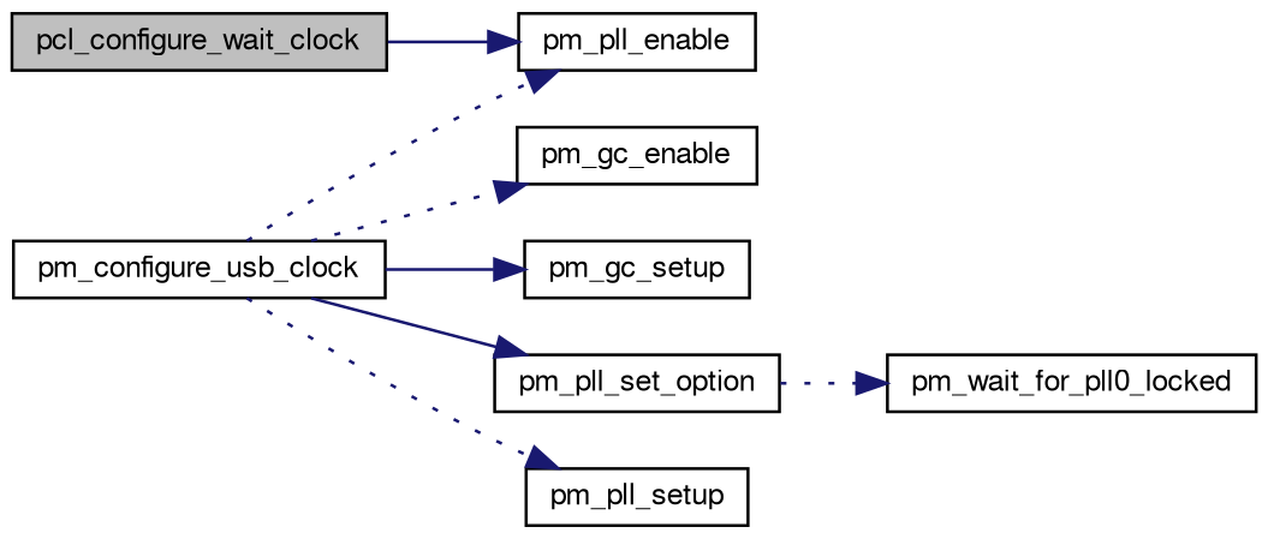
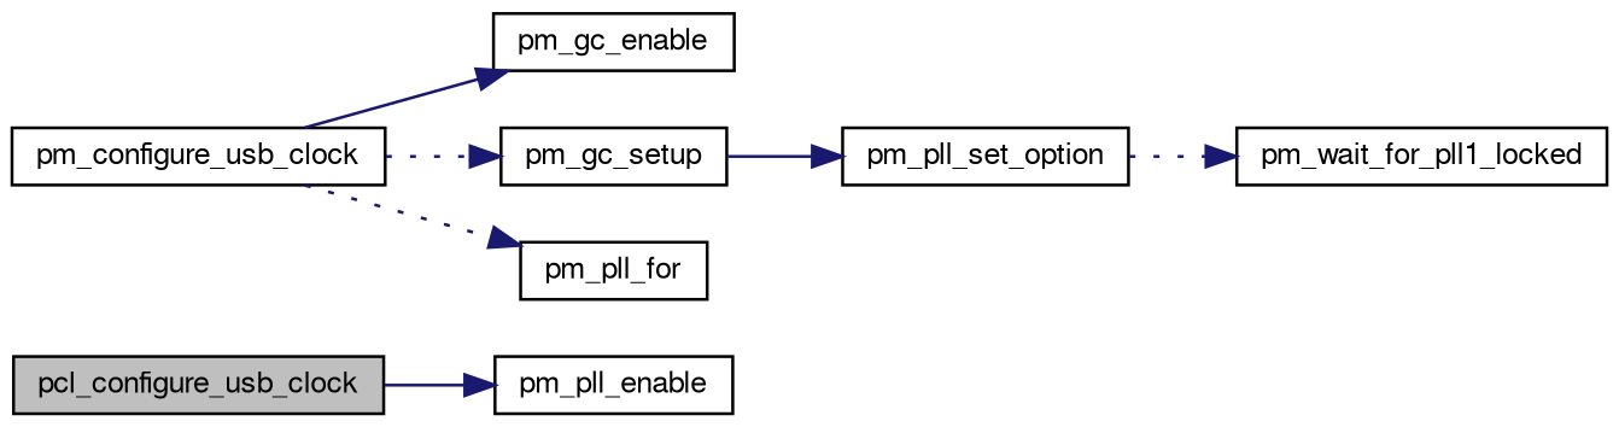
  digraph {
    rankdir=LR
    node [color=black fillcolor=white fontname=FreeSans fontsize=10 shape=record style=filled]
    edge [color=midnightblue fontname=FreeSans fontsize=10 labelfontname=FreeSans labelfontsize=10 style=dotted]
-   n1 [fillcolor=grey75 fontcolor=black height=0.2 label=pcl_configure_wait_clock width=0.4]
+   n1 [fillcolor=grey75 fontcolor=black height=0.2 label=pcl_configure_usb_clock width=0.4]
    n2 [height=0.2 label=pm_pll_enable width=0.4]
    n3 [height=0.2 label=pm_configure_usb_clock width=0.4]
    n4 [height=0.2 label=pm_gc_enable width=0.4]
    n5 [height=0.2 label=pm_gc_setup width=0.4]
    n6 [height=0.2 label=pm_pll_set_option width=0.4]
-   n7 [height=0.2 label=pm_pll_setup width=0.4]
-   n8 [height=0.2 label=pm_wait_for_pll0_locked width=0.4]
+   n7 [height=0.2 label=pm_pll_for width=0.4]
+   n8 [height=0.2 label=pm_wait_for_pll1_locked width=0.4]
    n1 -> n2 [style=solid]
-   n3 -> n2
-   n3 -> n4
-   n3 -> n5 [style=solid]
-   n3 -> n6 [style=solid]
+   n3 -> n4 [style=solid]
+   n3 -> n5
+   n5 -> n6 [style=solid]
    n3 -> n7
    n6 -> n8
  }
